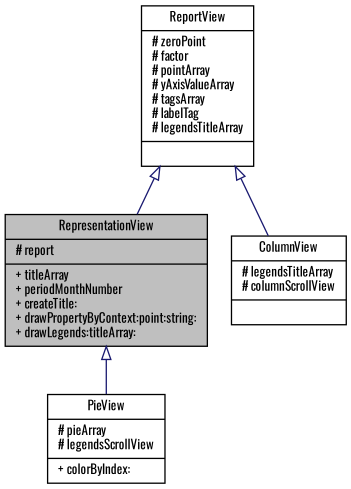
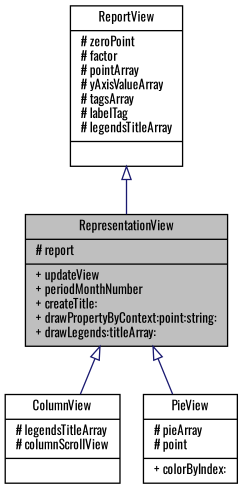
  digraph {
    fontname=Oswald
    node [color=black fillcolor=white fontname=Oswald fontsize=10 shape=record style=filled]
    edge [arrowtail=empty color=midnightblue dir=back fontname=Oswald fontsize=10 labelfontname=Helvetica labelfontsize=10 style=solid]
-   n1 [fillcolor=grey75 fontcolor=black height=0.2 label="{RepresentationView\n|# report\l|+ titleArray\l+ periodMonthNumber\l+ createTitle:\l+ drawPropertyByContext:point:string:\l+ drawLegends:titleArray:\l}" width=0.4]
+   n1 [fillcolor=grey75 fontcolor=black height=0.2 label="{RepresentationView\n|# report\l|+ updateView\l+ periodMonthNumber\l+ createTitle:\l+ drawPropertyByContext:point:string:\l+ drawLegends:titleArray:\l}" width=0.4]
    n2 [height=0.2 label="{ColumnView\n|# legendsTitleArray\l# columnScrollView\l|}" width=0.4]
-   n3 [height=0.2 label="{PieView\n|# pieArray\l# legendsScrollView\l|+ colorByIndex:\l}" width=0.4]
+   n3 [height=0.2 label="{PieView\n|# pieArray\l# point\l|+ colorByIndex:\l}" width=0.4]
    n4 [height=0.2 label="{ReportView\n|# zeroPoint\l# factor\l# pointArray\l# yAxisValueArray\l# tagsArray\l# labelTag\l# legendsTitleArray\l|}" width=0.4]
-   n4 -> n2
+   n1 -> n2
    n1 -> n3
    n4 -> n1
  }
